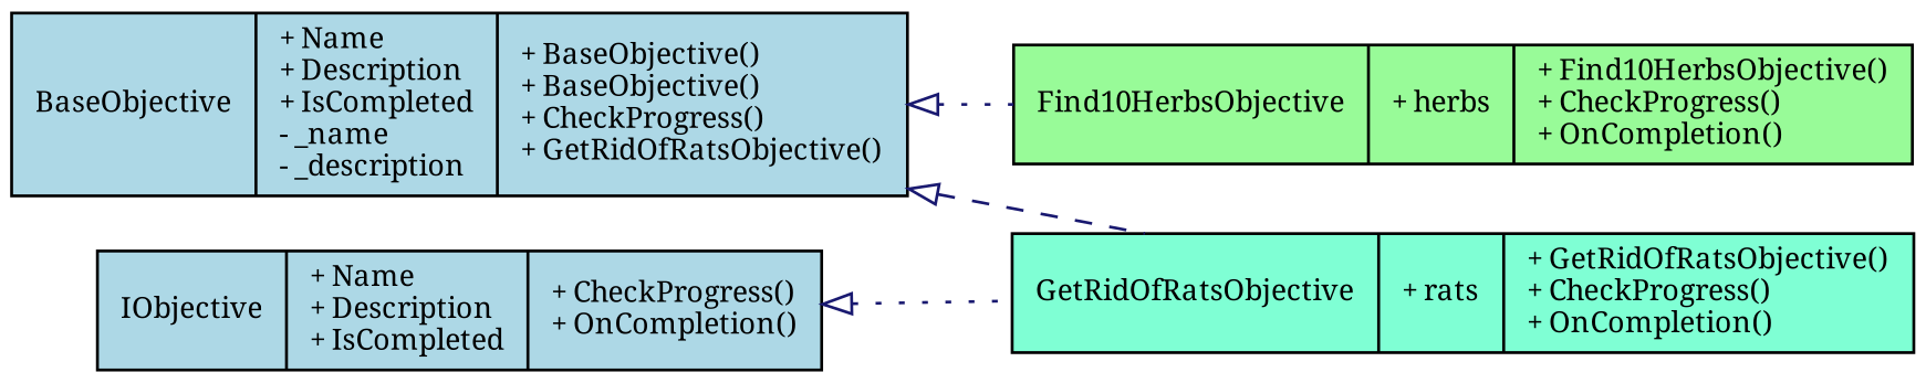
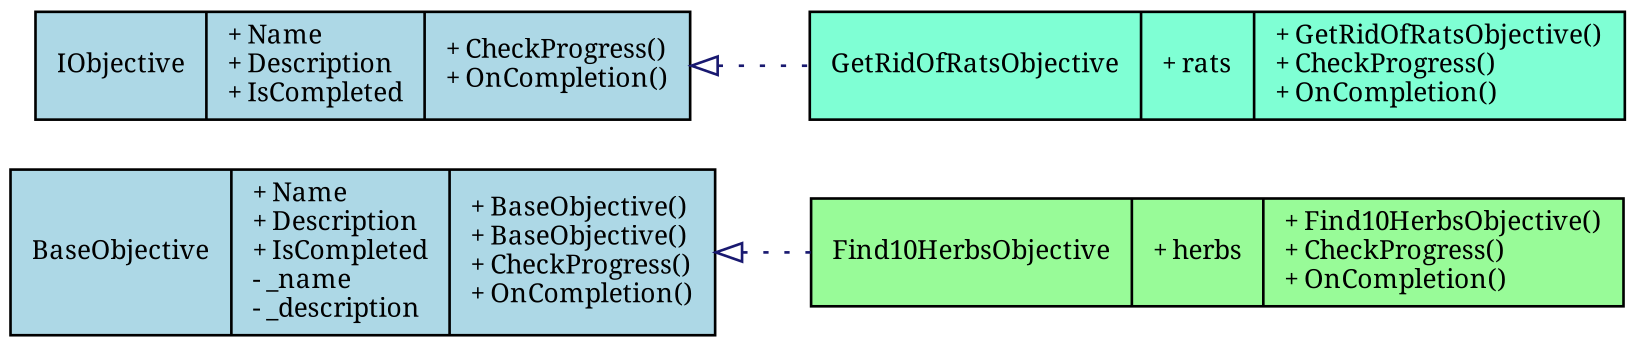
  digraph {
    fontname="Noto Serif"
    rankdir=LR
    node [color=black fillcolor=lightblue fontname="Noto Serif" fontsize=10 shape=record style=filled]
    edge [arrowtail=onormal color=midnightblue dir=back fontname="Noto Serif" fontsize=10 labelfontname=Helvetica labelfontsize=10 style=dotted]
-   n1 [fontcolor=black height=0.2 label="{BaseObjective\n|+ Name\l+ Description\l+ IsCompleted\l- _name\l- _description\l|+ BaseObjective()\l+ BaseObjective()\l+ CheckProgress()\l+ GetRidOfRatsObjective()\l}" width=0.4]
+   n1 [fontcolor=black height=0.2 label="{BaseObjective\n|+ Name\l+ Description\l+ IsCompleted\l- _name\l- _description\l|+ BaseObjective()\l+ BaseObjective()\l+ CheckProgress()\l+ OnCompletion()\l}" width=0.4]
    n2 [fillcolor=palegreen height=0.2 label="{Find10HerbsObjective\n|+ herbs\l|+ Find10HerbsObjective()\l+ CheckProgress()\l+ OnCompletion()\l}" width=0.4]
    n3 [fillcolor=aquamarine height=0.2 label="{GetRidOfRatsObjective\n|+ rats\l|+ GetRidOfRatsObjective()\l+ CheckProgress()\l+ OnCompletion()\l}" width=0.4]
    n4 [height=0.2 label="{IObjective\n|+ Name\l+ Description\l+ IsCompleted\l|+ CheckProgress()\l+ OnCompletion()\l}" width=0.4]
    n1 -> n2
-   n1 -> n3 [style=dashed]
    n4 -> n3
  }
